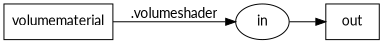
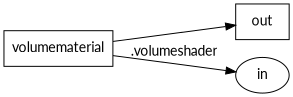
  digraph {
    fontname=Lato
    rankdir=LR
    node [fontname=Lato shape=box]
    edge [fontname=Lato]
    n1 [label=volumematerial]
    n2 [label=out]
    n3 [label=in shape=ellipse]
-   n3 -> n2
+   n1 -> n2
    n1 -> n3 [label=".volumeshader"]
  }
